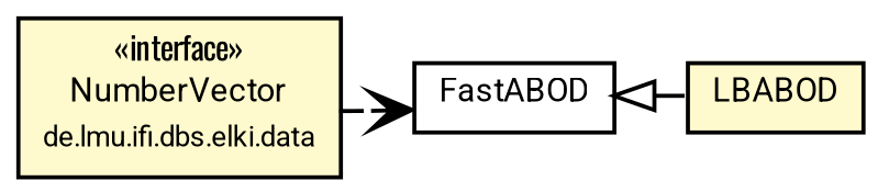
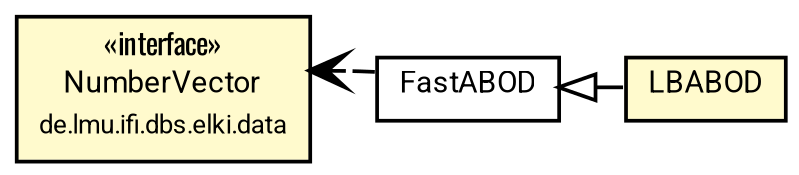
  digraph {
    fontname=Oswald
    nodesep=0.15
    rankdir=LR
    ranksep=0.25
    node [fontcolor=black fontname=Oswald fontsize=8 margin=0 shape=plaintext]
    edge [color=black fontname=Oswald fontsize=7 labelfontname=Roboto labelfontsize=7]
    n1 [height=0 label=<<table title="de.lmu.ifi.dbs.elki.data.NumberVector" border="0" cellborder="1" cellspacing="0" cellpadding="2" bgcolor="LemonChiffon" href="../../../data/NumberVector.html" target="_parent"> 		<tr><td><table border="0" cellspacing="0" cellpadding="1"> 		<tr><td align="center" balign="center"> &#171;interface&#187; </td></tr> 		<tr><td align="center" balign="center"> <font face="Roboto">NumberVector</font> </td></tr> 		<tr><td align="center" balign="center"> <font face="Roboto" point-size="7.0">de.lmu.ifi.dbs.elki.data</font> </td></tr> 		</table></td></tr> 		</table>> width=0]
    n2 [height=0 label=<<table title="de.lmu.ifi.dbs.elki.algorithm.outlier.anglebased.LBABOD" border="0" cellborder="1" cellspacing="0" cellpadding="2" bgcolor="lemonChiffon" href="LBABOD.html" target="_parent"> 		<tr><td><table border="0" cellspacing="0" cellpadding="1"> 		<tr><td align="center" balign="center"> <font face="Roboto">LBABOD</font> </td></tr> 		</table></td></tr> 		</table>> width=0]
    n3 [height=0 label=<<table title="de.lmu.ifi.dbs.elki.algorithm.outlier.anglebased.FastABOD" border="0" cellborder="1" cellspacing="0" cellpadding="2" href="FastABOD.html" target="_parent"> 		<tr><td><table border="0" cellspacing="0" cellpadding="1"> 		<tr><td align="center" balign="center"> <font face="Roboto">FastABOD</font> </td></tr> 		</table></td></tr> 		</table>> width=0]
-   n1 -> n3 [arrowhead=open style=dashed weight=0]
+   n3 -> n1 [arrowhead=open style=dashed weight=0]
    n3 -> n2 [arrowtail=empty dir=back weight=10]
  }
